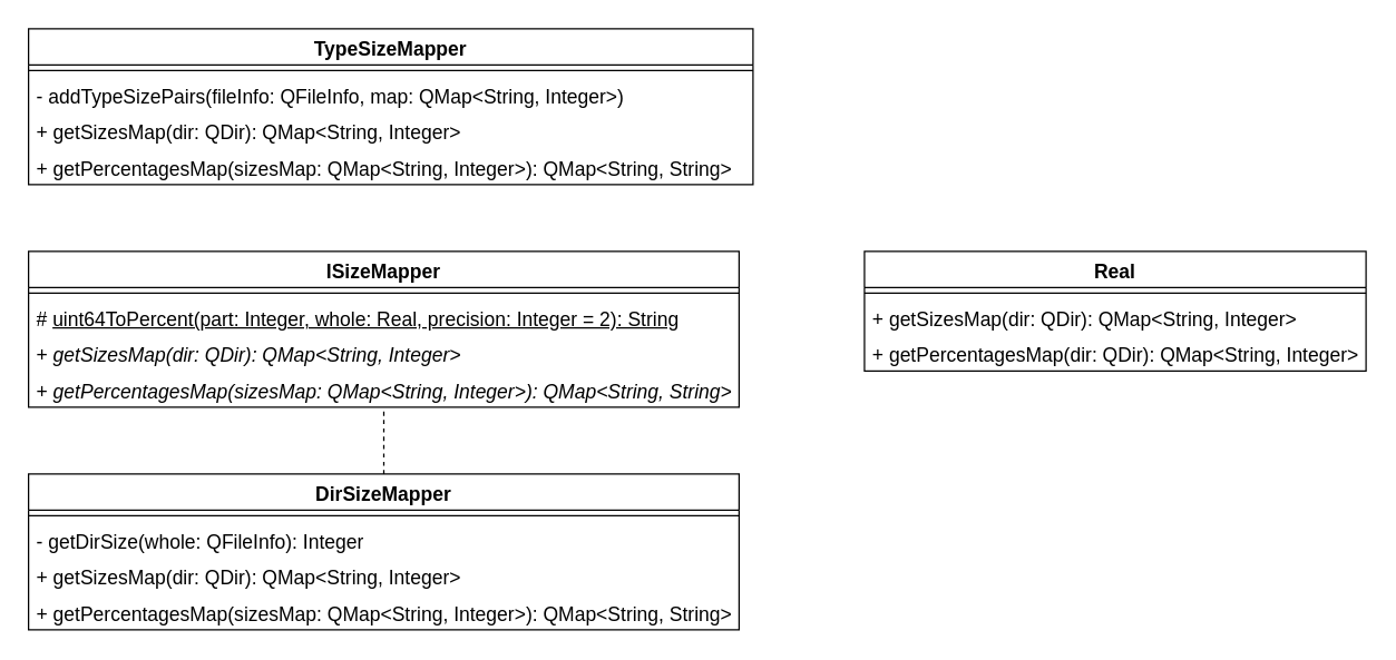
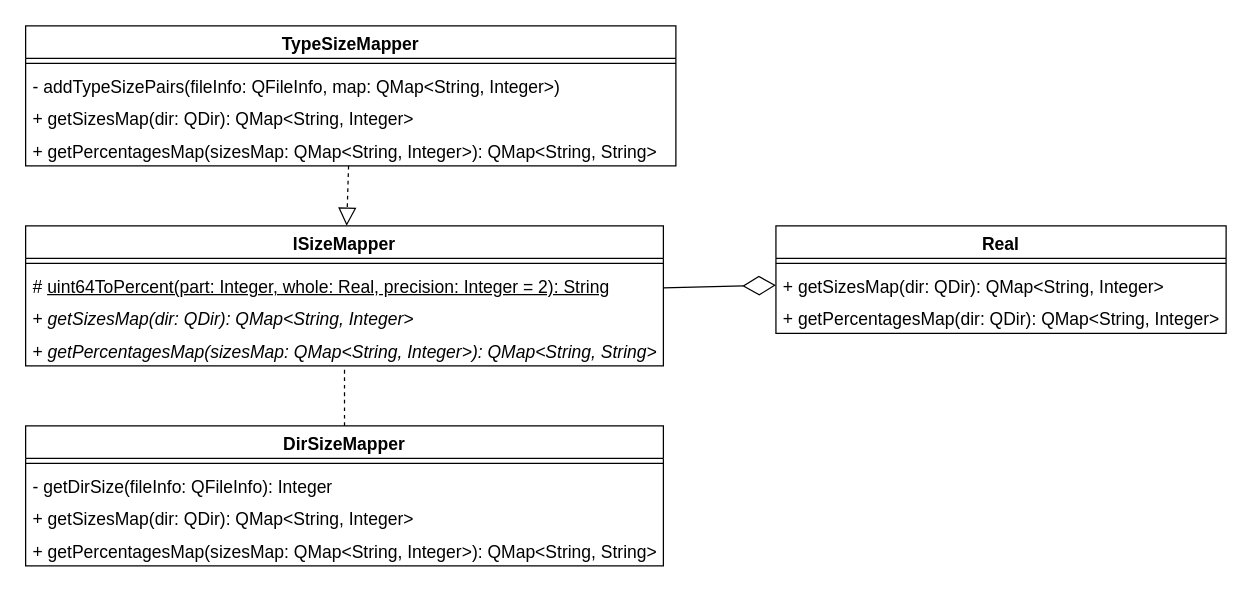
  <mxCell id="0" />
  <mxCell id="1" parent="0" />
  <mxCell id="2" value="&lt;font style=&quot;font-size: 14px;&quot;&gt;ISizeMapper&lt;/font&gt;" style="swimlane;fontStyle=1;align=center;verticalAlign=top;childLayout=stackLayout;horizontal=1;startSize=26;horizontalStack=0;resizeParent=1;resizeParentMax=0;resizeLast=0;collapsible=1;marginBottom=0;whiteSpace=wrap;html=1;" parent="1" vertex="1"><mxGeometry x="20" y="180" width="510" height="112" as="geometry" /></mxCell>
  <mxCell id="3" value="" style="line;strokeWidth=1;fillColor=none;align=left;verticalAlign=middle;spacingTop=-1;spacingLeft=3;spacingRight=3;rotatable=0;labelPosition=right;points=[];portConstraint=eastwest;strokeColor=inherit;" parent="2" vertex="1"><mxGeometry y="26" width="510" height="8" as="geometry" /></mxCell>
  <mxCell id="4" value="&lt;font style=&quot;font-size: 14px;&quot;&gt;#&amp;nbsp;&lt;u&gt;uint64ToPercent(part: Integer, whole: Real, precision: Integer = 2): String&lt;/u&gt;&lt;/font&gt;" style="text;strokeColor=none;fillColor=none;align=left;verticalAlign=top;spacingLeft=4;spacingRight=4;overflow=hidden;rotatable=0;points=[[0,0.5],[1,0.5]];portConstraint=eastwest;whiteSpace=wrap;html=1;" parent="2" vertex="1"><mxGeometry y="34" width="510" height="26" as="geometry" /></mxCell>
  <mxCell id="5" value="&lt;font style=&quot;font-size: 14px;&quot;&gt;+ &lt;i&gt;getSizesMap(dir: QDir): Q&lt;/i&gt;&lt;/font&gt;&lt;span style=&quot;font-size: 14px;&quot;&gt;&lt;i&gt;Map&amp;lt;String, Integer&amp;gt;&lt;/i&gt;&lt;/span&gt;" style="text;strokeColor=none;fillColor=none;align=left;verticalAlign=top;spacingLeft=4;spacingRight=4;overflow=hidden;rotatable=0;points=[[0,0.5],[1,0.5]];portConstraint=eastwest;whiteSpace=wrap;html=1;" parent="2" vertex="1"><mxGeometry y="60" width="510" height="26" as="geometry" /></mxCell>
  <mxCell id="6" value="&lt;font style=&quot;font-size: 14px;&quot;&gt;+ &lt;i&gt;getPercentagesMap(sizesMap: QMap&amp;lt;String, Integer&amp;gt;):&amp;nbsp;&lt;/i&gt;&lt;/font&gt;&lt;span style=&quot;font-size: 14px;&quot;&gt;&lt;i&gt;QMap&amp;lt;String, String&amp;gt;&lt;/i&gt;&lt;/span&gt;" style="text;strokeColor=none;fillColor=none;align=left;verticalAlign=top;spacingLeft=4;spacingRight=4;overflow=hidden;rotatable=0;points=[[0,0.5],[1,0.5]];portConstraint=eastwest;whiteSpace=wrap;html=1;" parent="2" vertex="1"><mxGeometry y="86" width="510" height="26" as="geometry" /></mxCell>
  <mxCell id="7" value="&lt;font style=&quot;font-size: 14px;&quot;&gt;DirSizeMapper&lt;/font&gt;" style="swimlane;fontStyle=1;align=center;verticalAlign=top;childLayout=stackLayout;horizontal=1;startSize=26;horizontalStack=0;resizeParent=1;resizeParentMax=0;resizeLast=0;collapsible=1;marginBottom=0;whiteSpace=wrap;html=1;" parent="1" vertex="1"><mxGeometry x="20" y="340" width="510" height="112" as="geometry" /></mxCell>
  <mxCell id="8" value="" style="line;strokeWidth=1;fillColor=none;align=left;verticalAlign=middle;spacingTop=-1;spacingLeft=3;spacingRight=3;rotatable=0;labelPosition=right;points=[];portConstraint=eastwest;strokeColor=inherit;" parent="7" vertex="1"><mxGeometry y="26" width="510" height="8" as="geometry" /></mxCell>
- <mxCell id="9" value="&lt;font style=&quot;font-size: 14px;&quot;&gt;- getDirSize(whole: QFileInfo): Integer&lt;/font&gt;" style="text;strokeColor=none;fillColor=none;align=left;verticalAlign=top;spacingLeft=4;spacingRight=4;overflow=hidden;rotatable=0;points=[[0,0.5],[1,0.5]];portConstraint=eastwest;whiteSpace=wrap;html=1;" parent="7" vertex="1"><mxGeometry y="34" width="510" height="26" as="geometry" /></mxCell>
+ <mxCell id="9" value="&lt;font style=&quot;font-size: 14px;&quot;&gt;- getDirSize(fileInfo: QFileInfo): Integer&lt;/font&gt;" style="text;strokeColor=none;fillColor=none;align=left;verticalAlign=top;spacingLeft=4;spacingRight=4;overflow=hidden;rotatable=0;points=[[0,0.5],[1,0.5]];portConstraint=eastwest;whiteSpace=wrap;html=1;" parent="7" vertex="1"><mxGeometry y="34" width="510" height="26" as="geometry" /></mxCell>
  <mxCell id="10" value="&lt;font style=&quot;font-size: 14px;&quot;&gt;+ getSizesMap(dir: QDir):&amp;nbsp;&lt;/font&gt;&lt;span style=&quot;font-size: 14px;&quot;&gt;QMap&amp;lt;String, Integer&amp;gt;&lt;/span&gt;" style="text;strokeColor=none;fillColor=none;align=left;verticalAlign=top;spacingLeft=4;spacingRight=4;overflow=hidden;rotatable=0;points=[[0,0.5],[1,0.5]];portConstraint=eastwest;whiteSpace=wrap;html=1;" parent="7" vertex="1"><mxGeometry y="60" width="510" height="26" as="geometry" /></mxCell>
  <mxCell id="11" value="&lt;font style=&quot;font-size: 14px;&quot;&gt;+ getPercentagesMap(sizesMap: QMap&amp;lt;String, Integer&amp;gt;):&amp;nbsp;&lt;/font&gt;&lt;span style=&quot;font-size: 14px;&quot;&gt;QMap&amp;lt;String, String&amp;gt;&lt;/span&gt;" style="text;strokeColor=none;fillColor=none;align=left;verticalAlign=top;spacingLeft=4;spacingRight=4;overflow=hidden;rotatable=0;points=[[0,0.5],[1,0.5]];portConstraint=eastwest;whiteSpace=wrap;html=1;" parent="7" vertex="1"><mxGeometry y="86" width="510" height="26" as="geometry" /></mxCell>
  <mxCell id="12" value="" style="endArrow=none;dashed=1;endFill=0;endSize=12;html=1;rounded=0;fontSize=12;curved=1;" parent="1" source="7" target="2" edge="1"><mxGeometry width="160" relative="1" as="geometry"><mxPoint x="380" y="450" as="sourcePoint" /><mxPoint x="540" y="450" as="targetPoint" /></mxGeometry></mxCell>
  <mxCell id="13" value="&lt;font style=&quot;font-size: 14px;&quot;&gt;TypeSizeMapper&lt;/font&gt;" style="swimlane;fontStyle=1;align=center;verticalAlign=top;childLayout=stackLayout;horizontal=1;startSize=26;horizontalStack=0;resizeParent=1;resizeParentMax=0;resizeLast=0;collapsible=1;marginBottom=0;whiteSpace=wrap;html=1;" parent="1" vertex="1"><mxGeometry x="20" y="20" width="520" height="112" as="geometry" /></mxCell>
  <mxCell id="14" value="" style="line;strokeWidth=1;fillColor=none;align=left;verticalAlign=middle;spacingTop=-1;spacingLeft=3;spacingRight=3;rotatable=0;labelPosition=right;points=[];portConstraint=eastwest;strokeColor=inherit;" parent="13" vertex="1"><mxGeometry y="26" width="520" height="8" as="geometry" /></mxCell>
  <mxCell id="15" value="&lt;font style=&quot;font-size: 14px;&quot;&gt;-&amp;nbsp;addTypeSizePairs(fileInfo: QFileInfo, map: QMap&amp;lt;String, Integer&amp;gt;)&lt;/font&gt;" style="text;strokeColor=none;fillColor=none;align=left;verticalAlign=top;spacingLeft=4;spacingRight=4;overflow=hidden;rotatable=0;points=[[0,0.5],[1,0.5]];portConstraint=eastwest;whiteSpace=wrap;html=1;" parent="13" vertex="1"><mxGeometry y="34" width="520" height="26" as="geometry" /></mxCell>
  <mxCell id="16" value="&lt;font style=&quot;font-size: 14px;&quot;&gt;+ getSizesMap(dir: QDir):&amp;nbsp;QMap&amp;lt;String, Integer&amp;gt;&lt;/font&gt;" style="text;strokeColor=none;fillColor=none;align=left;verticalAlign=top;spacingLeft=4;spacingRight=4;overflow=hidden;rotatable=0;points=[[0,0.5],[1,0.5]];portConstraint=eastwest;whiteSpace=wrap;html=1;" parent="13" vertex="1"><mxGeometry y="60" width="520" height="26" as="geometry" /></mxCell>
  <mxCell id="17" value="&lt;font style=&quot;font-size: 14px;&quot;&gt;+ getPercentagesMap(sizesMap: QMap&amp;lt;String, Integer&amp;gt;):&amp;nbsp;&lt;/font&gt;&lt;span style=&quot;font-size: 14px;&quot;&gt;QMap&amp;lt;String, String&amp;gt;&lt;/span&gt;" style="text;strokeColor=none;fillColor=none;align=left;verticalAlign=top;spacingLeft=4;spacingRight=4;overflow=hidden;rotatable=0;points=[[0,0.5],[1,0.5]];portConstraint=eastwest;whiteSpace=wrap;html=1;" parent="13" vertex="1"><mxGeometry y="86" width="520" height="26" as="geometry" /></mxCell>
+ <mxCell id="18" value="" style="endArrow=block;dashed=1;endFill=0;endSize=12;html=1;rounded=0;fontSize=12;curved=1;" parent="1" source="13" target="2" edge="1"><mxGeometry width="160" relative="1" as="geometry"><mxPoint x="380" y="250" as="sourcePoint" /><mxPoint x="640" y="220" as="targetPoint" /></mxGeometry></mxCell>
  <mxCell id="19" value="&lt;font style=&quot;font-size: 14px;&quot;&gt;Real&lt;/font&gt;" style="swimlane;fontStyle=1;align=center;verticalAlign=top;childLayout=stackLayout;horizontal=1;startSize=26;horizontalStack=0;resizeParent=1;resizeParentMax=0;resizeLast=0;collapsible=1;marginBottom=0;whiteSpace=wrap;html=1;" vertex="1" parent="1"><mxGeometry x="620" y="180" width="360" height="86" as="geometry" /></mxCell>
  <mxCell id="20" value="" style="line;strokeWidth=1;fillColor=none;align=left;verticalAlign=middle;spacingTop=-1;spacingLeft=3;spacingRight=3;rotatable=0;labelPosition=right;points=[];portConstraint=eastwest;strokeColor=inherit;" vertex="1" parent="19"><mxGeometry y="26" width="360" height="8" as="geometry" /></mxCell>
  <mxCell id="21" value="&lt;font style=&quot;font-size: 14px;&quot;&gt;+ getSizesMap(dir: QDir):&amp;nbsp;&lt;/font&gt;&lt;span style=&quot;font-size: 14px;&quot;&gt;QMap&amp;lt;String, Integer&amp;gt;&lt;/span&gt;" style="text;strokeColor=none;fillColor=none;align=left;verticalAlign=top;spacingLeft=4;spacingRight=4;overflow=hidden;rotatable=0;points=[[0,0.5],[1,0.5]];portConstraint=eastwest;whiteSpace=wrap;html=1;" vertex="1" parent="19"><mxGeometry y="34" width="360" height="26" as="geometry" /></mxCell>
  <mxCell id="22" value="&lt;font style=&quot;font-size: 14px;&quot;&gt;+ getPercentagesMap(dir: QDir):&amp;nbsp;&lt;/font&gt;&lt;span style=&quot;font-size: 14px;&quot;&gt;QMap&amp;lt;String, Integer&amp;gt;&lt;/span&gt;" style="text;strokeColor=none;fillColor=none;align=left;verticalAlign=top;spacingLeft=4;spacingRight=4;overflow=hidden;rotatable=0;points=[[0,0.5],[1,0.5]];portConstraint=eastwest;whiteSpace=wrap;html=1;" vertex="1" parent="19"><mxGeometry y="60" width="360" height="26" as="geometry" /></mxCell>
+ <mxCell id="23" value="" style="endArrow=diamondThin;endFill=0;endSize=24;html=1;rounded=0;fontSize=12;curved=1;" edge="1" parent="1" source="2" target="19"><mxGeometry width="160" relative="1" as="geometry"><mxPoint x="490" y="360" as="sourcePoint" /><mxPoint x="650" y="360" as="targetPoint" /></mxGeometry></mxCell>
